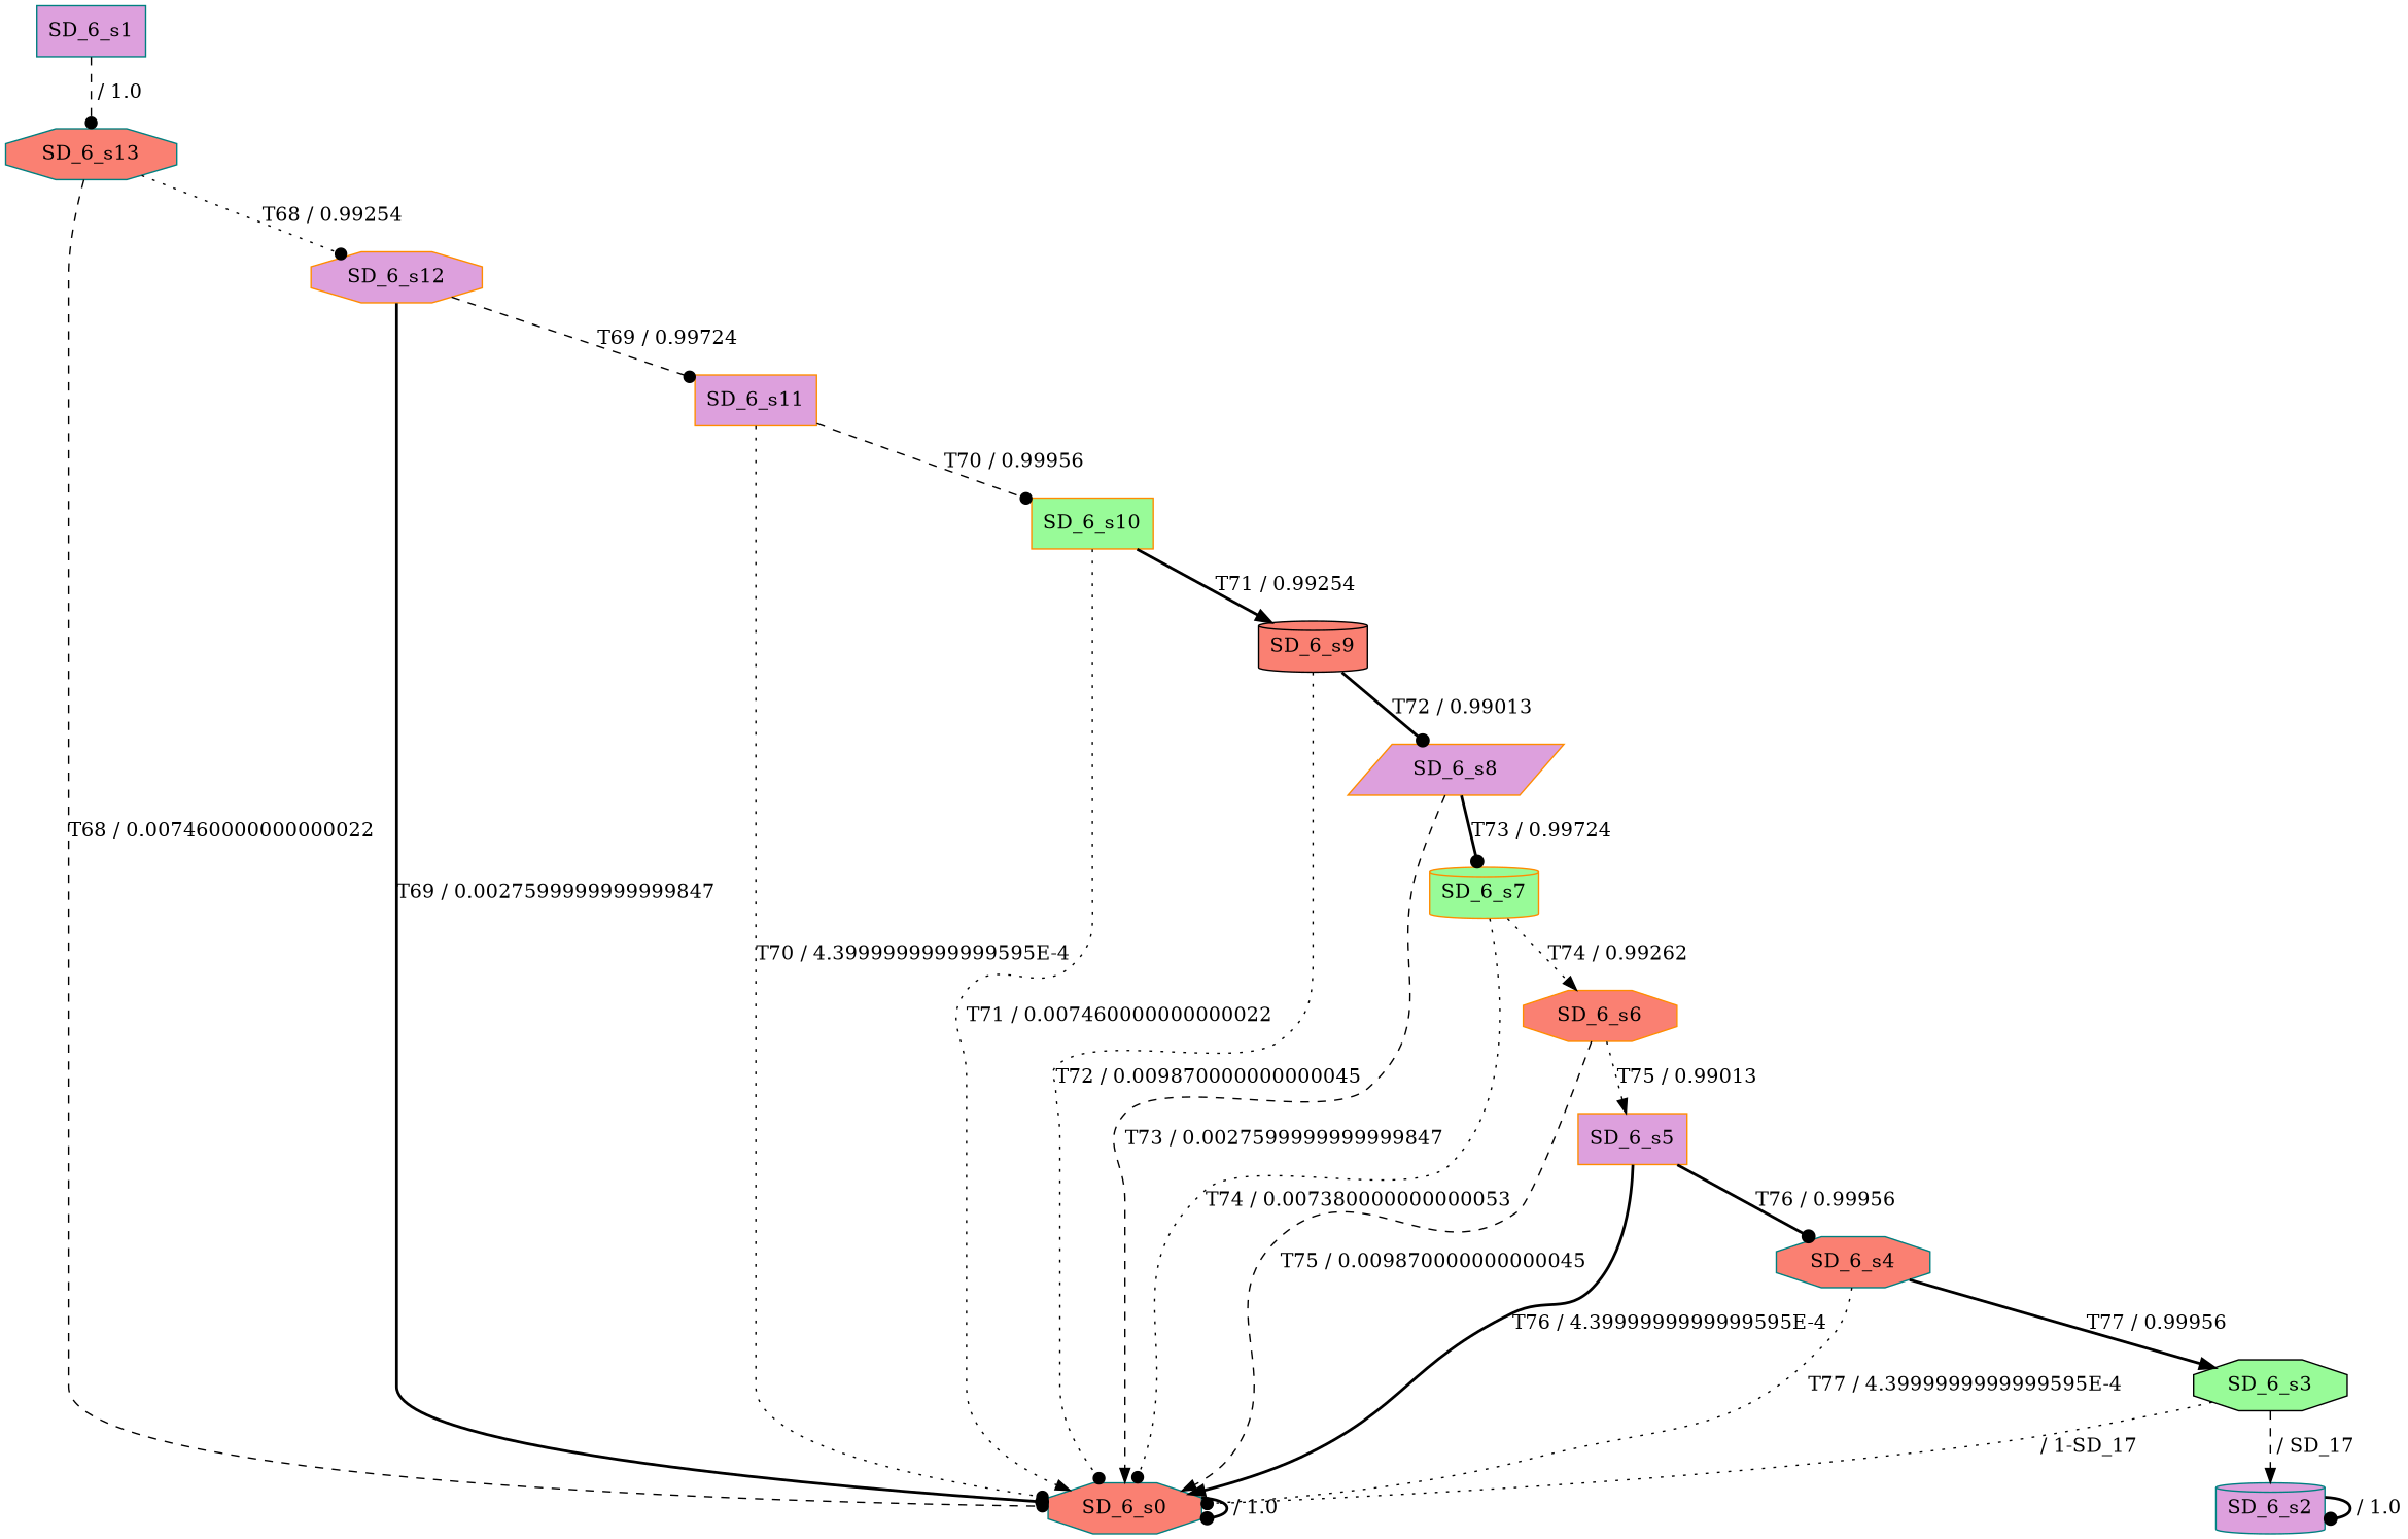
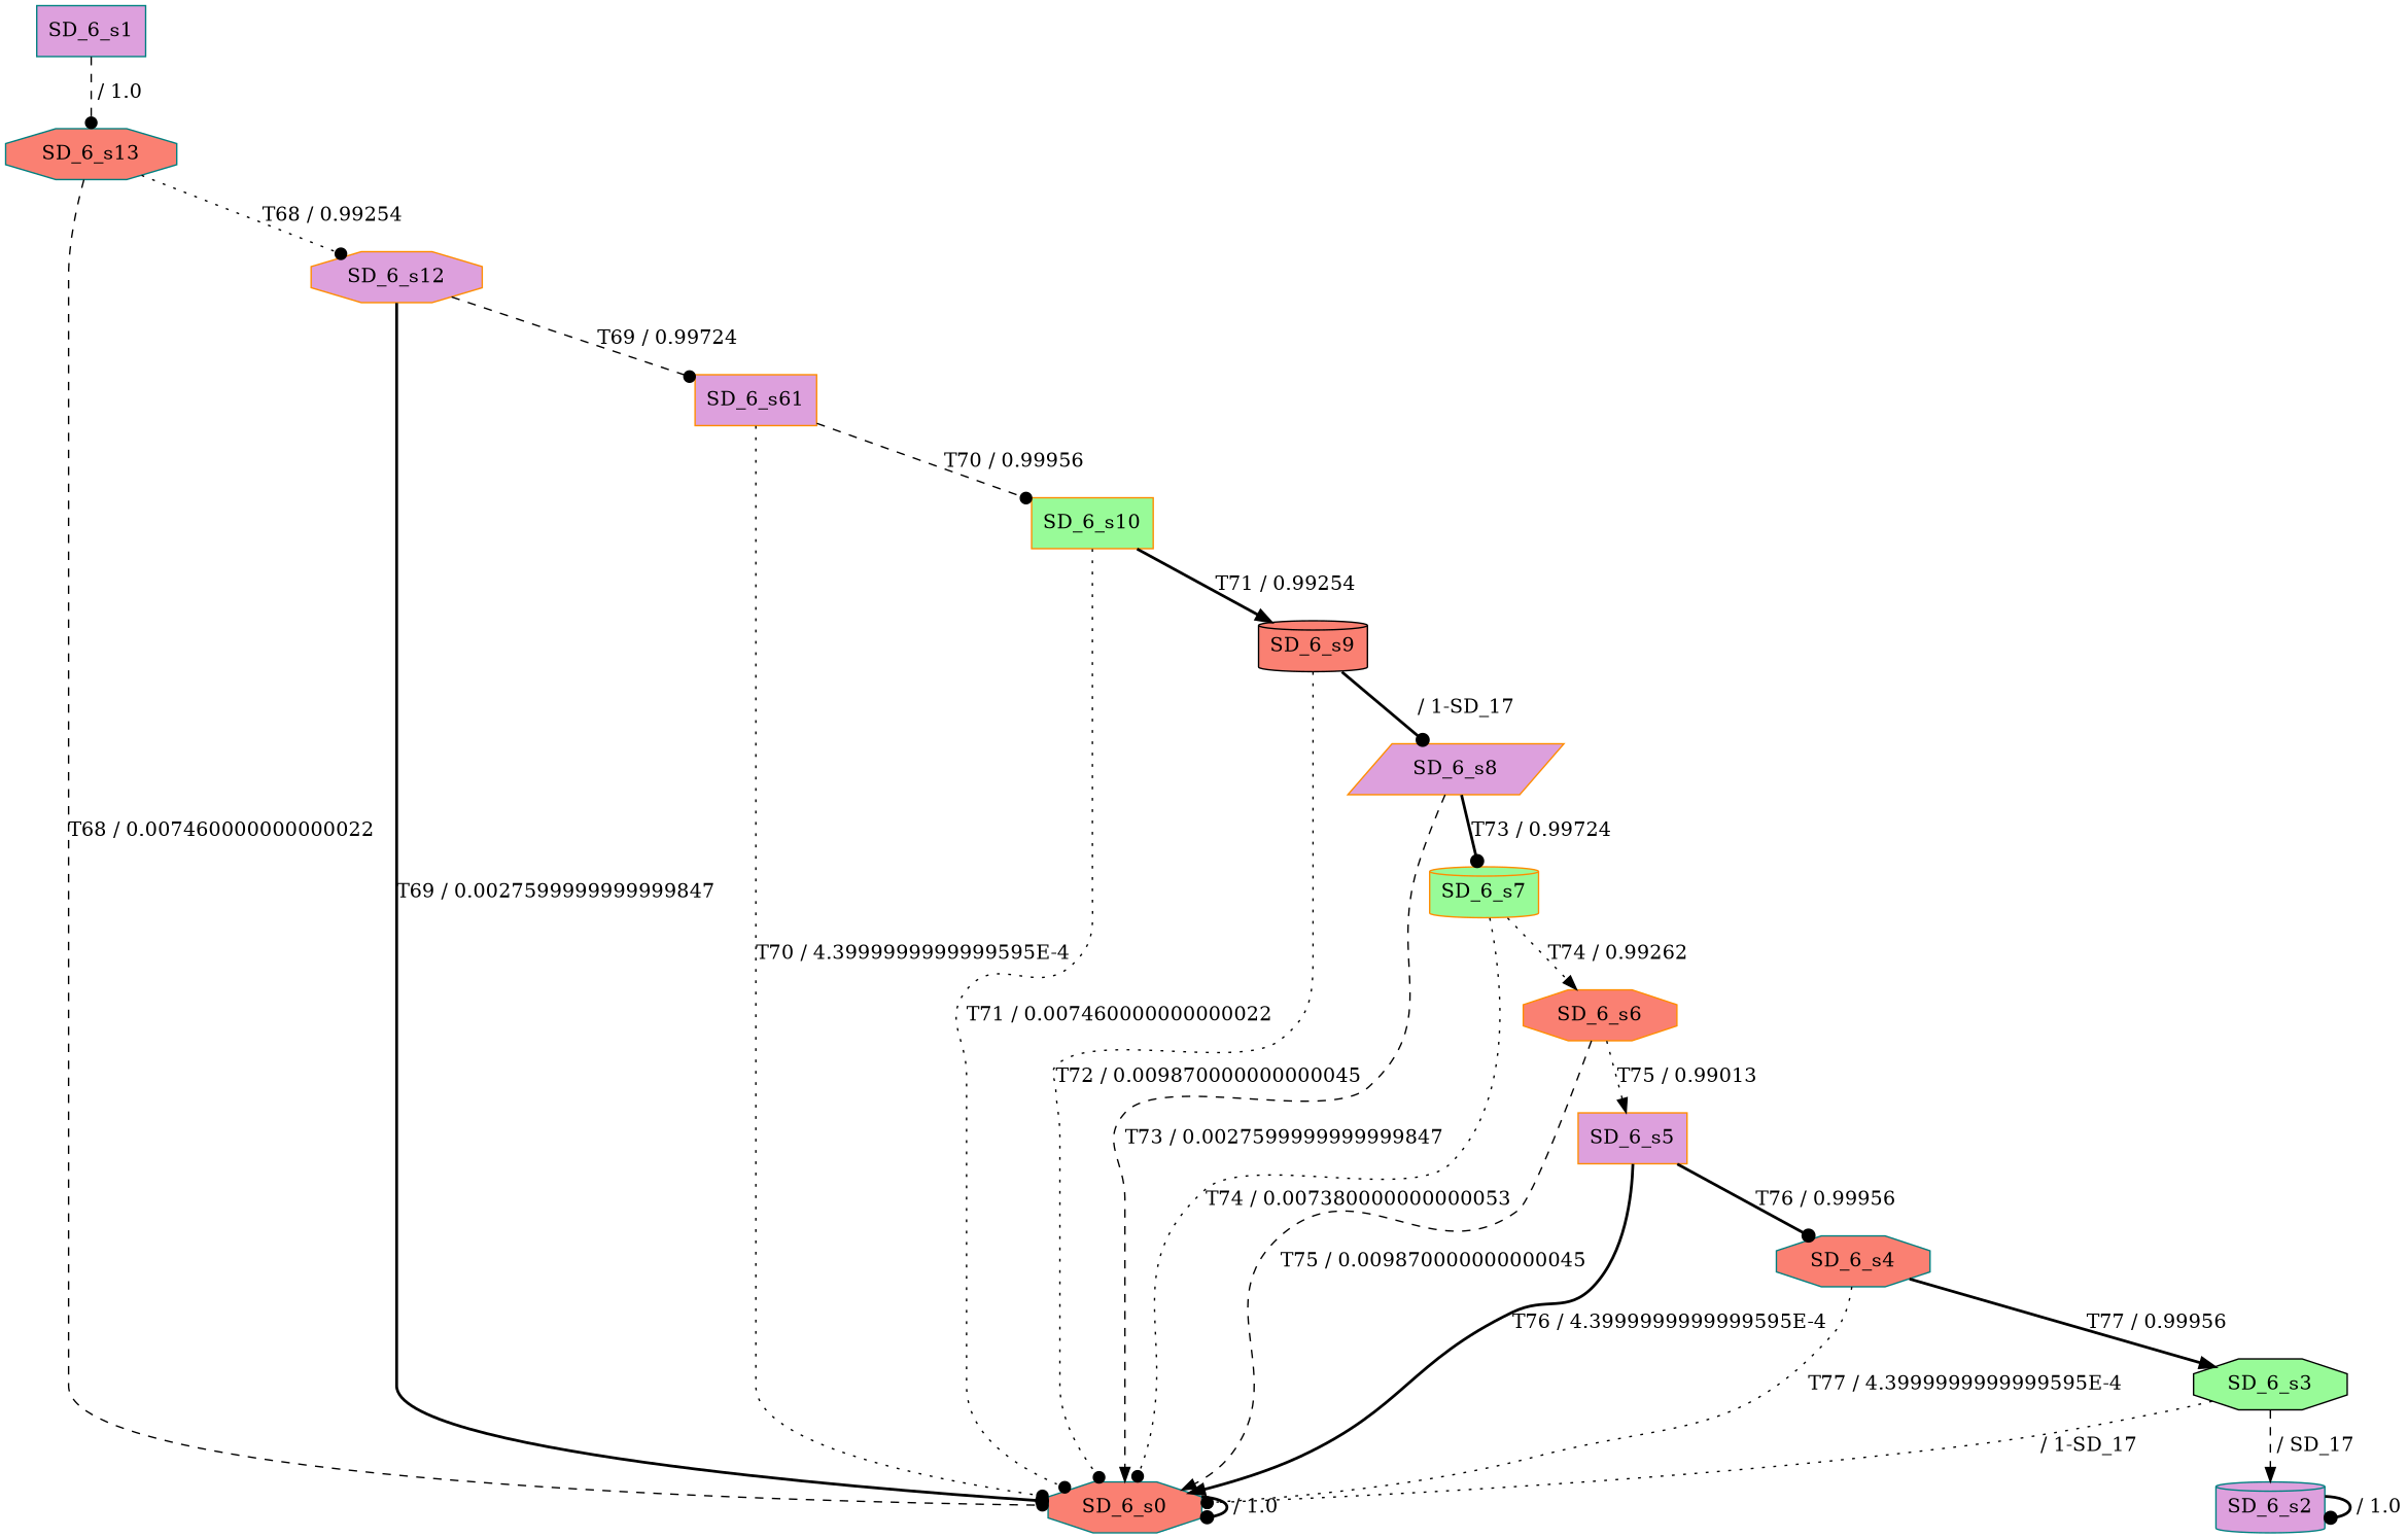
  digraph {
    node [color=darkorange fillcolor=plum shape=octagon style=filled]
    edge [arrowhead=dot style=bold]
    n1 [color=teal fillcolor=salmon label=SD_6_s0]
    n2 [color=teal label=SD_6_s1 shape=box]
    n3 [color=teal fillcolor=salmon label=SD_6_s13]
    n4 [label=SD_6_s12]
    n5 [color=teal label=SD_6_s2 shape=cylinder]
    n6 [color=black fillcolor=palegreen label=SD_6_s3]
    n7 [color=teal fillcolor=salmon label=SD_6_s4]
    n8 [label=SD_6_s5 shape=box]
    n9 [fillcolor=salmon label=SD_6_s6]
    n10 [fillcolor=palegreen label=SD_6_s7 shape=cylinder]
    n11 [label=SD_6_s8 shape=parallelogram]
    n12 [color=black fillcolor=salmon label=SD_6_s9 shape=cylinder]
    n13 [fillcolor=palegreen label=SD_6_s10 shape=box]
-   n14 [label=SD_6_s11 shape=box]
+   n14 [label=SD_6_s61 shape=box]
    n1 -> n1 [label=" / 1.0"]
    n2 -> n3 [label=" / 1.0" style=dashed]
    n3 -> n1 [label="T68 / 0.007460000000000022" style=dashed]
    n3 -> n4 [label="T68 / 0.99254" style=dotted]
    n4 -> n1 [label="T69 / 0.0027599999999999847"]
    n4 -> n14 [label="T69 / 0.99724" style=dashed]
    n5 -> n5 [label=" / 1.0"]
    n6 -> n1 [label=" / 1-SD_17" style=dotted]
    n6 -> n5 [arrowhead=normal label=" / SD_17" style=dashed]
    n7 -> n1 [label="T77 / 4.3999999999999595E-4" style=dotted]
    n7 -> n6 [arrowhead=normal label="T77 / 0.99956"]
    n8 -> n1 [arrowhead=normal label="T76 / 4.3999999999999595E-4"]
    n8 -> n7 [label="T76 / 0.99956"]
    n9 -> n1 [arrowhead=normal label="T75 / 0.009870000000000045" style=dashed]
    n9 -> n8 [arrowhead=normal label="T75 / 0.99013" style=dotted]
    n10 -> n1 [label="T74 / 0.007380000000000053" style=dotted]
    n10 -> n9 [arrowhead=normal label="T74 / 0.99262" style=dotted]
    n11 -> n1 [arrowhead=normal label="T73 / 0.0027599999999999847" style=dashed]
    n11 -> n10 [label="T73 / 0.99724"]
    n12 -> n1 [label="T72 / 0.009870000000000045" style=dotted]
-   n12 -> n11 [label="T72 / 0.99013"]
-   n13 -> n1 [arrowhead=normal label="T71 / 0.007460000000000022" style=dotted]
+   n12 -> n11 [label=" / 1-SD_17"]
+   n13 -> n1 [label="T71 / 0.007460000000000022" style=dotted]
    n13 -> n12 [arrowhead=normal label="T71 / 0.99254"]
    n14 -> n1 [label="T70 / 4.3999999999999595E-4" style=dotted]
    n14 -> n13 [label="T70 / 0.99956" style=dashed]
  }
